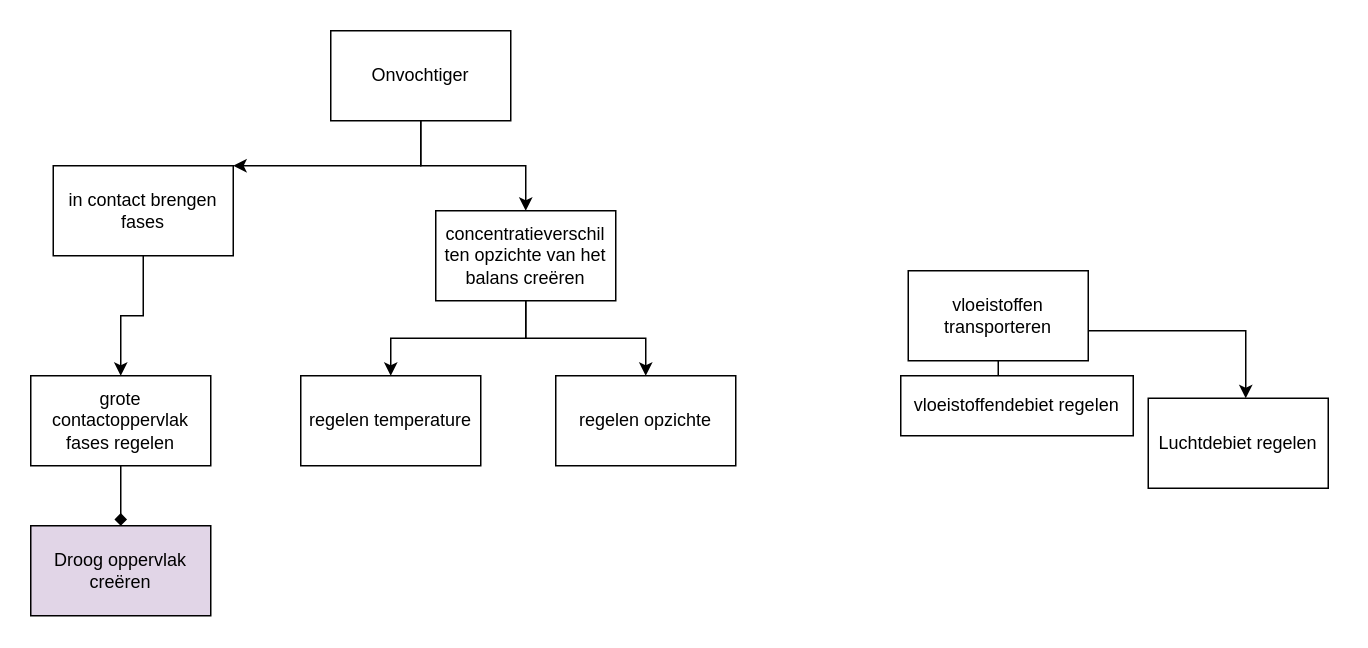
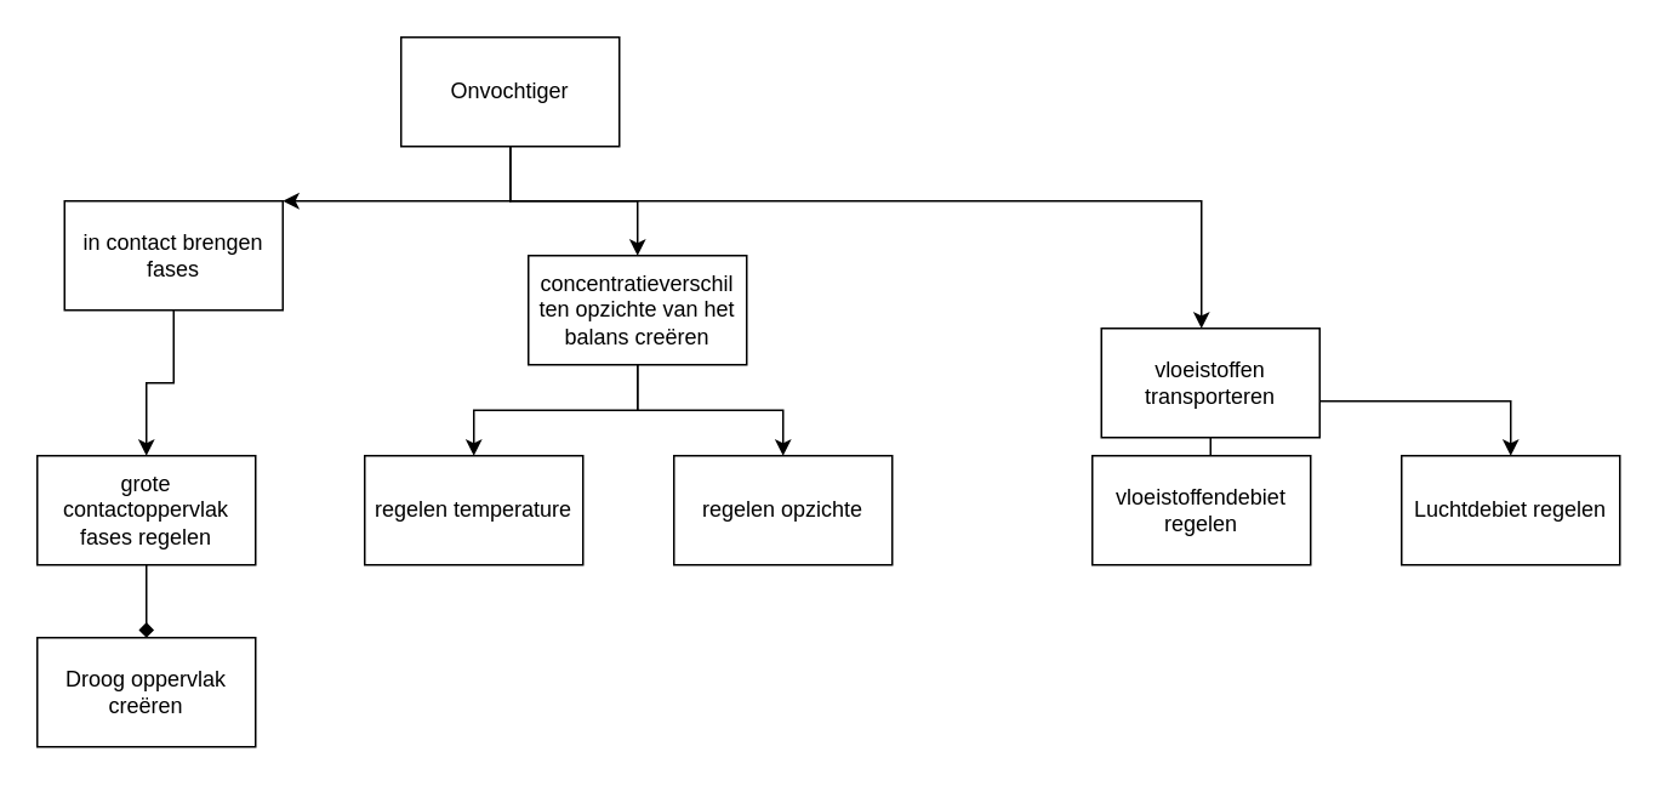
  <mxCell id="0" />
  <mxCell id="1" parent="0" />
  <mxCell id="2" style="edgeStyle=orthogonalEdgeStyle;rounded=0;orthogonalLoop=1;jettySize=auto;html=1;" parent="1" source="5" target="13" edge="1"><mxGeometry relative="1" as="geometry" /></mxCell>
  <mxCell id="3" style="edgeStyle=orthogonalEdgeStyle;rounded=0;orthogonalLoop=1;jettySize=auto;html=1;" parent="1" source="5" target="7" edge="1"><mxGeometry relative="1" as="geometry"><Array as="points"><mxPoint x="280" y="110" /><mxPoint x="80" y="110" /></Array></mxGeometry></mxCell>
+ <mxCell id="4" style="edgeStyle=orthogonalEdgeStyle;rounded=0;orthogonalLoop=1;jettySize=auto;html=1;" parent="1" source="5" target="18" edge="1"><mxGeometry relative="1" as="geometry"><Array as="points"><mxPoint x="280" y="110" /><mxPoint x="660" y="110" /></Array></mxGeometry></mxCell>
  <mxCell id="5" value="Onvochtiger" style="rounded=0;whiteSpace=wrap;html=1;" parent="1" vertex="1"><mxGeometry x="220" y="20" width="120" height="60" as="geometry" /></mxCell>
  <mxCell id="6" style="edgeStyle=orthogonalEdgeStyle;rounded=0;orthogonalLoop=1;jettySize=auto;html=1;" parent="1" source="7" target="9" edge="1"><mxGeometry relative="1" as="geometry" /></mxCell>
  <mxCell id="7" value="in contact brengen fases" style="rounded=0;whiteSpace=wrap;html=1;" parent="1" vertex="1"><mxGeometry x="35" y="110" width="120" height="60" as="geometry" /></mxCell>
  <mxCell id="8" style="edgeStyle=orthogonalEdgeStyle;rounded=0;orthogonalLoop=1;jettySize=auto;html=1;endArrow=diamond;" parent="1" source="9" target="10" edge="1"><mxGeometry relative="1" as="geometry" /></mxCell>
  <mxCell id="9" value="grote contactoppervlak fases regelen" style="rounded=0;whiteSpace=wrap;html=1;" parent="1" vertex="1"><mxGeometry x="20" y="250" width="120" height="60" as="geometry" /></mxCell>
- <mxCell id="10" value="Droog oppervlak creëren" style="whiteSpace=wrap;html=1;fillColor=#e1d5e7;" parent="1" vertex="1"><mxGeometry x="20" y="350" width="120" height="60" as="geometry" /></mxCell>
+ <mxCell id="10" value="Droog oppervlak creëren" style="whiteSpace=wrap;html=1;" parent="1" vertex="1"><mxGeometry x="20" y="350" width="120" height="60" as="geometry" /></mxCell>
  <mxCell id="11" style="edgeStyle=orthogonalEdgeStyle;rounded=0;orthogonalLoop=1;jettySize=auto;html=1;" parent="1" source="13" target="15" edge="1"><mxGeometry relative="1" as="geometry" /></mxCell>
  <mxCell id="12" style="edgeStyle=orthogonalEdgeStyle;rounded=0;orthogonalLoop=1;jettySize=auto;html=1;" parent="1" source="13" target="14" edge="1"><mxGeometry relative="1" as="geometry" /></mxCell>
  <mxCell id="13" value="concentratieverschil ten opzichte van het balans creëren" style="whiteSpace=wrap;html=1;" parent="1" vertex="1"><mxGeometry x="290" y="140" width="120" height="60" as="geometry" /></mxCell>
  <mxCell id="14" value="regelen temperature" style="rounded=0;whiteSpace=wrap;html=1;" parent="1" vertex="1"><mxGeometry x="200" y="250" width="120" height="60" as="geometry" /></mxCell>
  <mxCell id="15" value="regelen opzichte" style="rounded=0;whiteSpace=wrap;html=1;" parent="1" vertex="1"><mxGeometry x="370" y="250" width="120" height="60" as="geometry" /></mxCell>
  <mxCell id="16" style="edgeStyle=orthogonalEdgeStyle;rounded=0;orthogonalLoop=1;jettySize=auto;html=1;" parent="1" source="18" target="19" edge="1"><mxGeometry relative="1" as="geometry" /></mxCell>
  <mxCell id="17" style="edgeStyle=orthogonalEdgeStyle;rounded=0;orthogonalLoop=1;jettySize=auto;html=1;" parent="1" source="18" target="20" edge="1"><mxGeometry relative="1" as="geometry"><Array as="points"><mxPoint x="660" y="220" /><mxPoint x="830" y="220" /></Array></mxGeometry></mxCell>
  <mxCell id="18" value="vloeistoffen transporteren" style="rounded=0;whiteSpace=wrap;html=1;" parent="1" vertex="1"><mxGeometry x="605" y="180" width="120" height="60" as="geometry" /></mxCell>
- <mxCell id="19" value="vloeistoffendebiet regelen" style="rounded=0;whiteSpace=wrap;html=1;" parent="1" vertex="1"><mxGeometry x="600" y="250" width="155" height="40" as="geometry" /></mxCell>
- <mxCell id="20" value="Luchtdebiet regelen" style="rounded=0;whiteSpace=wrap;html=1;" parent="1" vertex="1"><mxGeometry x="765" y="265" width="120" height="60" as="geometry" /></mxCell>
+ <mxCell id="19" value="vloeistoffendebiet regelen" style="rounded=0;whiteSpace=wrap;html=1;" parent="1" vertex="1"><mxGeometry x="600" y="250" width="120" height="60" as="geometry" /></mxCell>
+ <mxCell id="20" value="Luchtdebiet regelen" style="rounded=0;whiteSpace=wrap;html=1;" parent="1" vertex="1"><mxGeometry x="770" y="250" width="120" height="60" as="geometry" /></mxCell>
